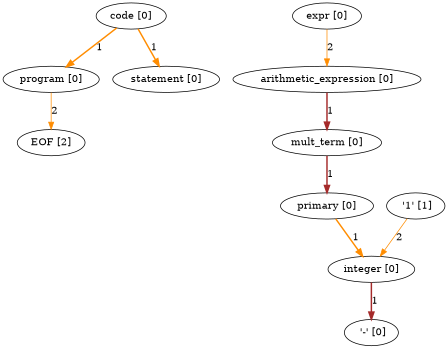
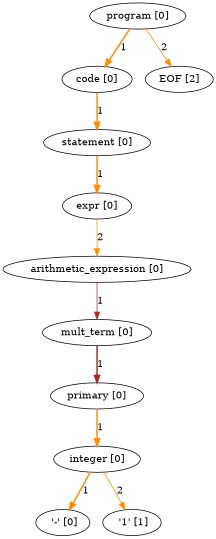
  digraph {
    edge [color=darkorange style=bold]
    n1 [label="program [0]"]
    n2 [label="code [0]"]
    n3 [label="EOF [2]"]
    n4 [label="statement [0]"]
    n5 [label="expr [0]"]
    n6 [label="arithmetic_expression [0]"]
    n7 [label="mult_term [0]"]
    n8 [label="primary [0]"]
    n9 [label="integer [0]"]
    n10 [label=" '-' [0]"]
    n11 [label=" '1' [1]"]
-   n2 -> n1 [label=1]
+   n1 -> n2 [label=1]
    n1 -> n3 [label=2 style=solid]
    n2 -> n4 [label=1]
+   n4 -> n5 [label=1]
    n5 -> n6 [label=2 style=solid]
-   n6 -> n7 [color=brown label=1]
+   n6 -> n7 [color=brown label=1 style=solid]
    n7 -> n8 [color=brown label=1]
    n8 -> n9 [label=1]
-   n9 -> n10 [color=brown label=1]
-   n11 -> n9 [label=2 style=solid]
+   n9 -> n10 [label=1]
+   n9 -> n11 [label=2 style=solid]
  }
